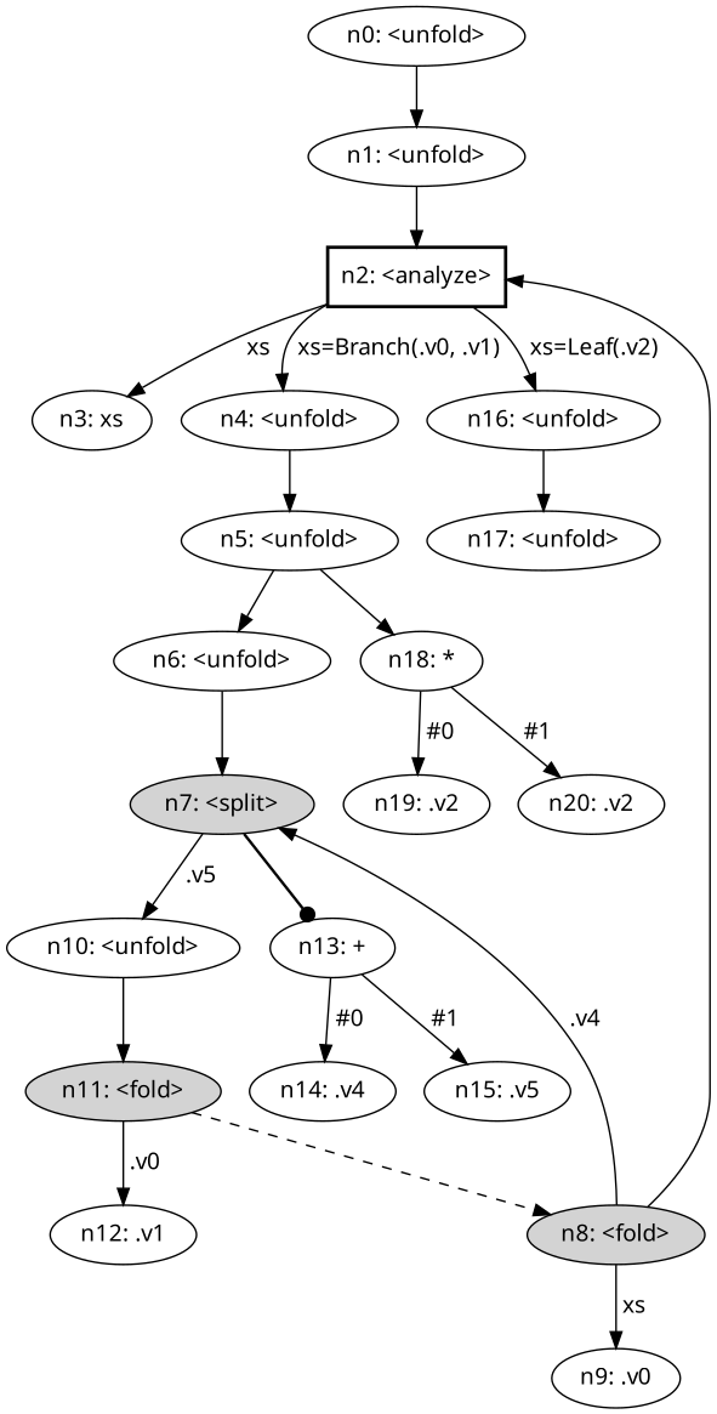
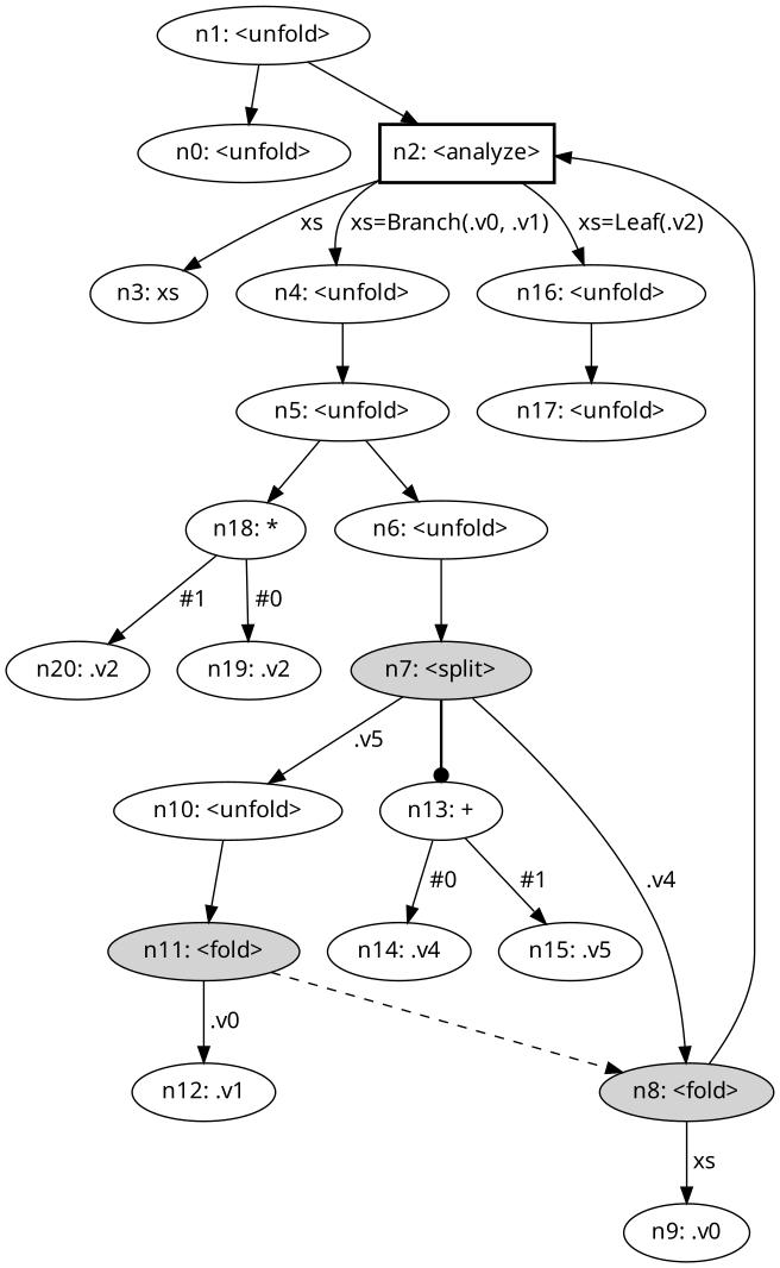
  digraph {
    node [fontname="bold helvetica"]
    edge [fontname="bold helvetica"]
    n1 [label="n0: <unfold>"]
    n2 [label="n1: <unfold>"]
    n3 [label="n2: <analyze>" shape=box style=bold]
    n4 [label="n3: xs"]
    n5 [label="n4: <unfold>"]
    n6 [label="n16: <unfold>"]
    n7 [label="n5: <unfold>"]
    n8 [label="n17: <unfold>"]
    n9 [label="n6: <unfold>"]
    n10 [label="n18: *"]
    n11 [label="n7: <split>" style=filled]
    n12 [label="n8: <fold>" style=filled]
    n13 [label="n10: <unfold>"]
    n14 [label="n13: +"]
    n15 [label="n9: .v0"]
    n16 [label="n11: <fold>" style=filled]
    n17 [label="n14: .v4"]
    n18 [label="n15: .v5"]
    n19 [label="n12: .v1"]
    n20 [label="n19: .v2"]
    n21 [label="n20: .v2"]
-   n1 -> n2
+   n2 -> n1
    n2 -> n3
    n3 -> n4 [label=" xs "]
    n3 -> n5 [label=" xs=Branch(.v0, .v1) "]
    n3 -> n6 [label=" xs=Leaf(.v2) "]
    n5 -> n7
    n6 -> n8
    n7 -> n9
    n7 -> n10
    n9 -> n11
    n10 -> n20 [label=" #0 "]
    n10 -> n21 [label=" #1 "]
-   n12 -> n11 [label=" .v4 "]
+   n11 -> n12 [label=" .v4 "]
    n11 -> n13 [label=" .v5 "]
    n11 -> n14 [arrowhead=dot penwidth=1.7]
    n12 -> n3 [style=solid]
    n12 -> n15 [label=" xs "]
    n13 -> n16
    n14 -> n17 [label=" #0 "]
    n14 -> n18 [label=" #1 "]
    n16 -> n12 [style=dashed]
    n16 -> n19 [label=" .v0 "]
  }
